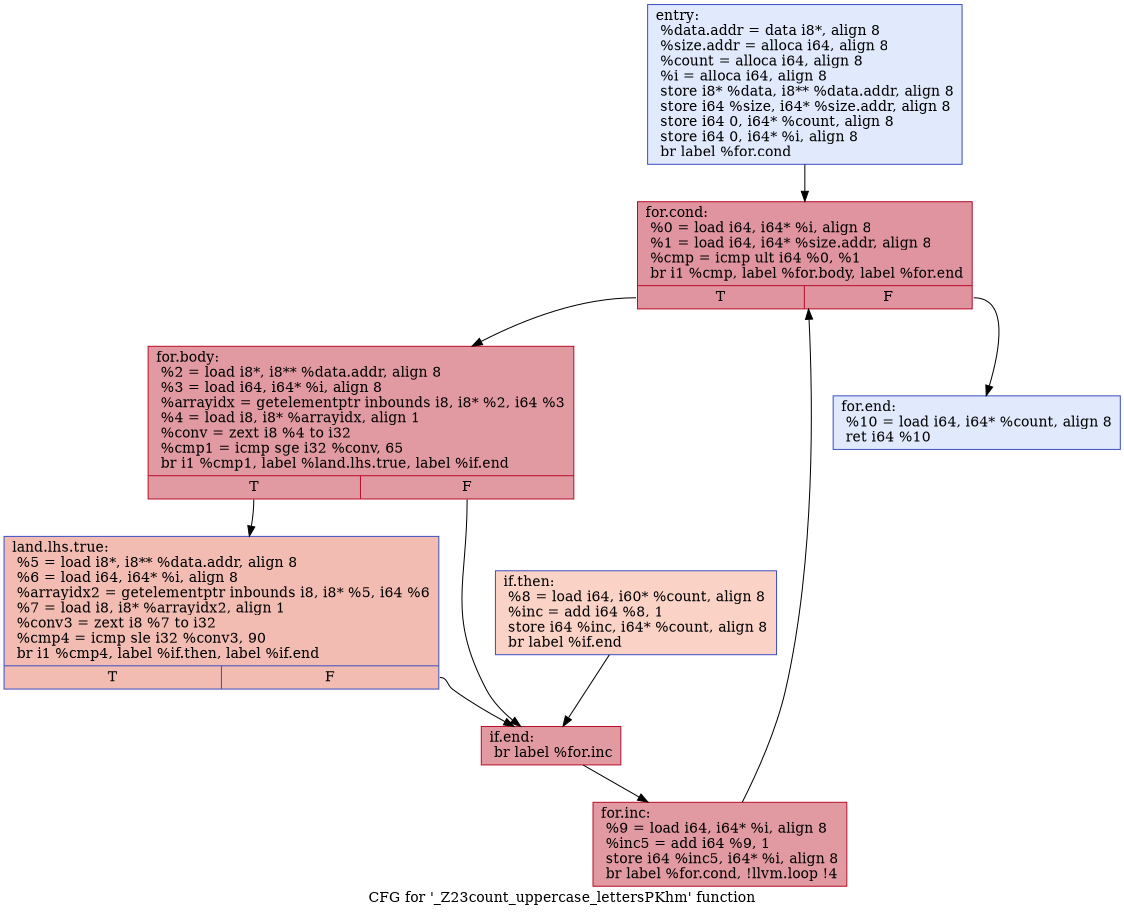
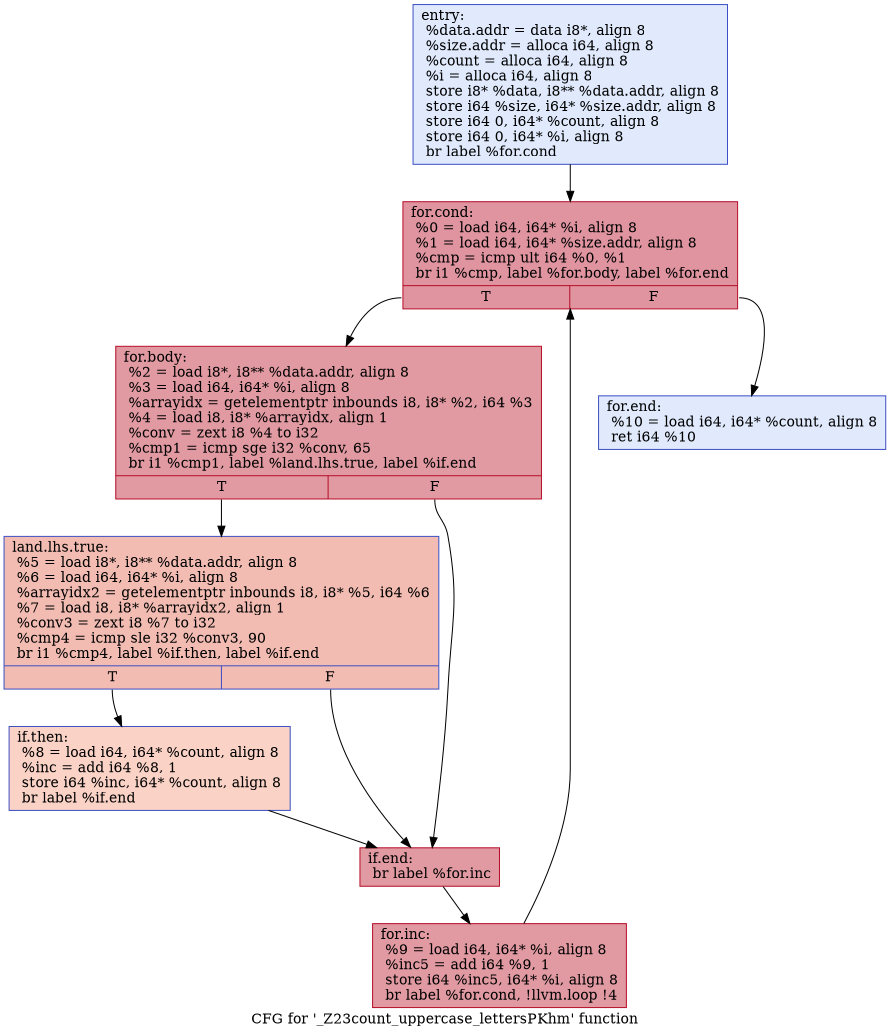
  digraph {
    label="CFG for '_Z23count_uppercase_lettersPKhm' function"
    node [color="#3d50c3ff" fillcolor="#bb1b2c70" shape=record style=filled]
    n1 [fillcolor="#b9d0f970" label="{entry:\l  %data.addr = data i8*, align 8\l  %size.addr = alloca i64, align 8\l  %count = alloca i64, align 8\l  %i = alloca i64, align 8\l  store i8* %data, i8** %data.addr, align 8\l  store i64 %size, i64* %size.addr, align 8\l  store i64 0, i64* %count, align 8\l  store i64 0, i64* %i, align 8\l  br label %for.cond\l}"]
    n2 [color="#b70d28ff" fillcolor="#b70d2870" label="{for.cond:                                         \l  %0 = load i64, i64* %i, align 8\l  %1 = load i64, i64* %size.addr, align 8\l  %cmp = icmp ult i64 %0, %1\l  br i1 %cmp, label %for.body, label %for.end\l|{<s0>T|<s1>F}}"]
    n3 [color="#b70d28ff" label="{for.body:                                         \l  %2 = load i8*, i8** %data.addr, align 8\l  %3 = load i64, i64* %i, align 8\l  %arrayidx = getelementptr inbounds i8, i8* %2, i64 %3\l  %4 = load i8, i8* %arrayidx, align 1\l  %conv = zext i8 %4 to i32\l  %cmp1 = icmp sge i32 %conv, 65\l  br i1 %cmp1, label %land.lhs.true, label %if.end\l|{<s0>T|<s1>F}}"]
    n4 [fillcolor="#b9d0f970" label="{for.end:                                          \l  %10 = load i64, i64* %count, align 8\l  ret i64 %10\l}"]
    n5 [fillcolor="#e1675170" label="{land.lhs.true:                                    \l  %5 = load i8*, i8** %data.addr, align 8\l  %6 = load i64, i64* %i, align 8\l  %arrayidx2 = getelementptr inbounds i8, i8* %5, i64 %6\l  %7 = load i8, i8* %arrayidx2, align 1\l  %conv3 = zext i8 %7 to i32\l  %cmp4 = icmp sle i32 %conv3, 90\l  br i1 %cmp4, label %if.then, label %if.end\l|{<s0>T|<s1>F}}"]
    n6 [color="#b70d28ff" label="{if.end:                                           \l  br label %for.inc\l}"]
-   n7 [fillcolor="#f59c7d70" label="{if.then:                                          \l  %8 = load i64, i60* %count, align 8\l  %inc = add i64 %8, 1\l  store i64 %inc, i64* %count, align 8\l  br label %if.end\l}"]
+   n7 [fillcolor="#f59c7d70" label="{if.then:                                          \l  %8 = load i64, i64* %count, align 8\l  %inc = add i64 %8, 1\l  store i64 %inc, i64* %count, align 8\l  br label %if.end\l}"]
    n8 [color="#b70d28ff" label="{for.inc:                                          \l  %9 = load i64, i64* %i, align 8\l  %inc5 = add i64 %9, 1\l  store i64 %inc5, i64* %i, align 8\l  br label %for.cond, !llvm.loop !4\l}"]
    n1 -> n2
    n2 -> n3 [tailport=s0]
    n2 -> n4 [tailport=s1]
    n3 -> n5 [tailport=s0]
    n3 -> n6 [tailport=s1]
    n5 -> n6 [tailport=s1]
+   n5 -> n7 [tailport=s0]
    n6 -> n8
    n7 -> n6
    n8 -> n2
  }
